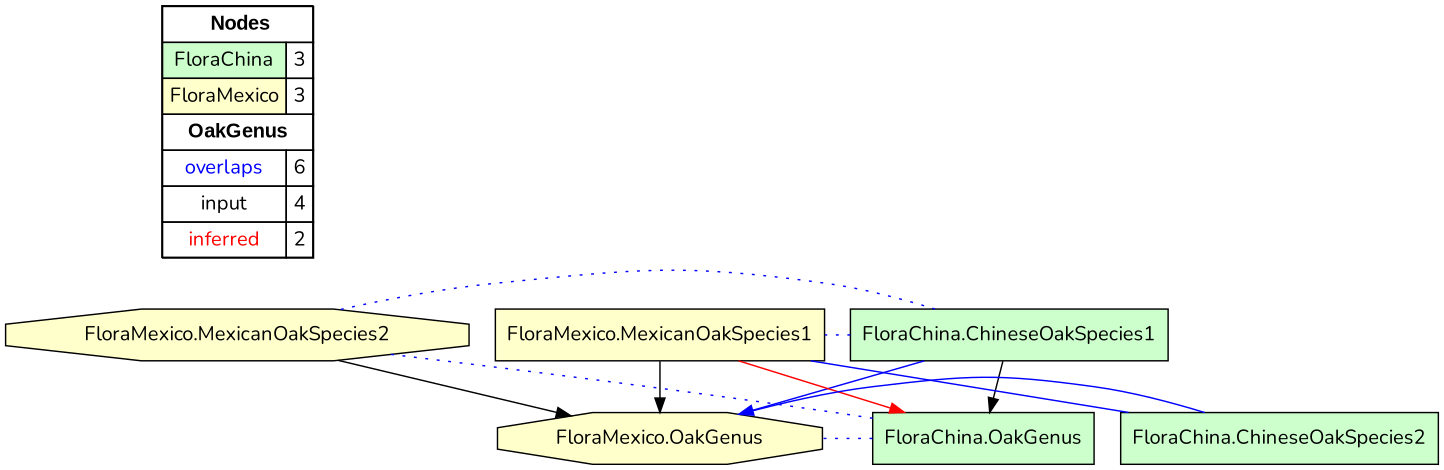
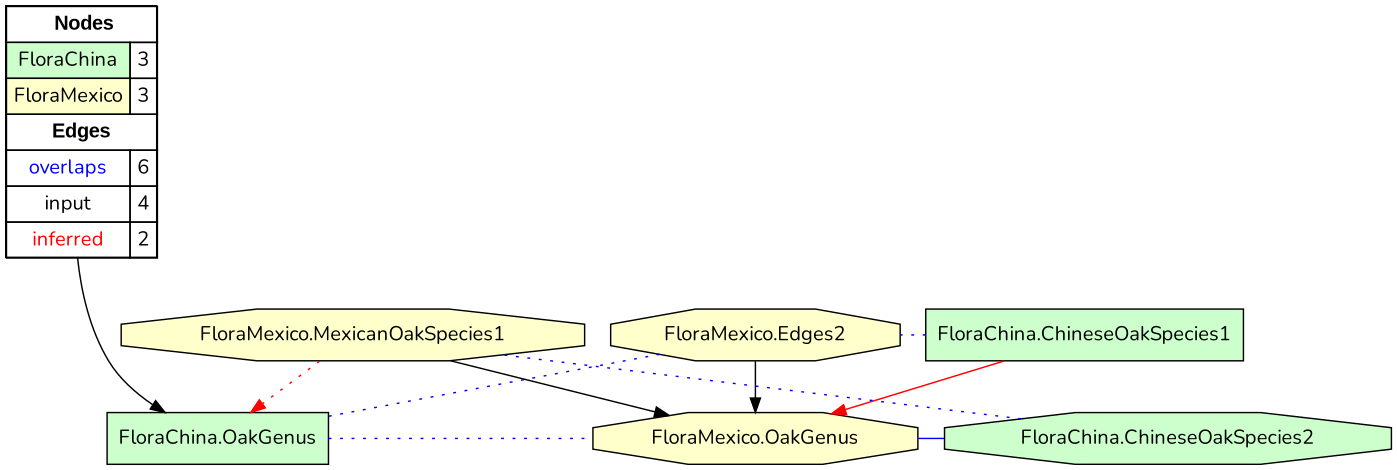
  digraph {
    fontname=Nunito
    rankdir=TB
    node [fillcolor="#FFFFCC" fontname=Nunito shape=box style=filled]
    edge [arrowhead=none color="#0000FF" constraint=false fontname=Nunito penwidth=1 style=solid]
-   n1 [fillcolor=white label=<   <TABLE BORDER="0" CELLBORDER="1" CELLSPACING="0" CELLPADDING="4">  <TR> <TD COLSPAN="2"><font face="Arial Black"> Nodes</font></TD> </TR>  <TR>   <TD bgcolor="#CCFFCC">FloraChina</TD>   <TD>3</TD>   </TR>  <TR>   <TD bgcolor="#FFFFCC">FloraMexico</TD>   <TD>3</TD>   </TR>  <TR> <TD COLSPAN="2"><font face = "Arial Black"> OakGenus </font></TD> </TR>  <TR>   <TD><font color ="#0000FF">overlaps</font></TD>   <TD>6</TD>   </TR>  <TR>   <TD><font color ="#000000">input</font></TD>   <TD>4</TD>   </TR>  <TR>   <TD><font color ="#FF0000">inferred</font></TD>   <TD>2</TD>   </TR>  </TABLE>   > margin=0]
+   n1 [fillcolor=white label=<   <TABLE BORDER="0" CELLBORDER="1" CELLSPACING="0" CELLPADDING="4">  <TR> <TD COLSPAN="2"><font face="Arial Black"> Nodes</font></TD> </TR>  <TR>   <TD bgcolor="#CCFFCC">FloraChina</TD>   <TD>3</TD>   </TR>  <TR>   <TD bgcolor="#FFFFCC">FloraMexico</TD>   <TD>3</TD>   </TR>  <TR> <TD COLSPAN="2"><font face = "Arial Black"> Edges </font></TD> </TR>  <TR>   <TD><font color ="#0000FF">overlaps</font></TD>   <TD>6</TD>   </TR>  <TR>   <TD><font color ="#000000">input</font></TD>   <TD>4</TD>   </TR>  <TR>   <TD><font color ="#FF0000">inferred</font></TD>   <TD>2</TD>   </TR>  </TABLE>   > margin=0]
    "FloraMexico.OakGenus" [shape=octagon]
    "FloraChina.OakGenus" [fillcolor="#CCFFCC"]
-   "FloraMexico.MexicanOakSpecies2" [shape=octagon]
+   "FloraMexico.MexicanOakSpecies2" [shape=octagon label="FloraMexico.Edges2"]
    "FloraChina.ChineseOakSpecies1" [fillcolor="#CCFFCC"]
-   "FloraMexico.MexicanOakSpecies1"
-   "FloraChina.ChineseOakSpecies2" [fillcolor="#CCFFCC"]
+   "FloraMexico.MexicanOakSpecies1" [shape=octagon]
+   "FloraChina.ChineseOakSpecies2" [fillcolor="#CCFFCC" shape=octagon]
    subgraph sub_1 {
      rank=source
      n1
    }
    "FloraChina.OakGenus" -> "FloraMexico.OakGenus" [style=dotted]
    "FloraChina.OakGenus" -> "FloraMexico.MexicanOakSpecies2" [style=dotted]
    "FloraMexico.MexicanOakSpecies2" -> "FloraMexico.OakGenus" [arrowhead=normal color="#000000" constraint=true]
-   "FloraChina.ChineseOakSpecies1" -> "FloraMexico.OakGenus" [arrowhead=normal constraint=true]
-   "FloraChina.ChineseOakSpecies1" -> "FloraChina.OakGenus" [arrowhead=normal color="#000000" constraint=true]
+   "FloraChina.ChineseOakSpecies1" -> "FloraMexico.OakGenus" [arrowhead=normal color="#FF0000" constraint=true]
+   n1 -> "FloraChina.OakGenus" [arrowhead=normal color="#000000" constraint=true]
    "FloraChina.ChineseOakSpecies1" -> "FloraMexico.MexicanOakSpecies2" [style=dotted]
-   "FloraChina.ChineseOakSpecies1" -> "FloraMexico.MexicanOakSpecies1" [style=dotted]
    "FloraMexico.MexicanOakSpecies1" -> "FloraMexico.OakGenus" [arrowhead=normal color="#000000" constraint=true]
-   "FloraMexico.MexicanOakSpecies1" -> "FloraChina.OakGenus" [arrowhead=normal color="#FF0000" constraint=true]
+   "FloraMexico.MexicanOakSpecies1" -> "FloraChina.OakGenus" [arrowhead=normal color="#FF0000" constraint=true style=dotted]
    "FloraChina.ChineseOakSpecies2" -> "FloraMexico.OakGenus"
-   "FloraChina.ChineseOakSpecies2" -> "FloraMexico.MexicanOakSpecies1"
+   "FloraChina.ChineseOakSpecies2" -> "FloraMexico.MexicanOakSpecies1" [style=dotted]
  }
